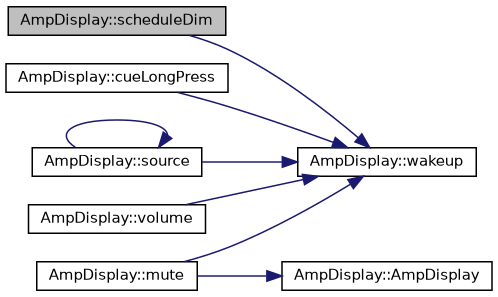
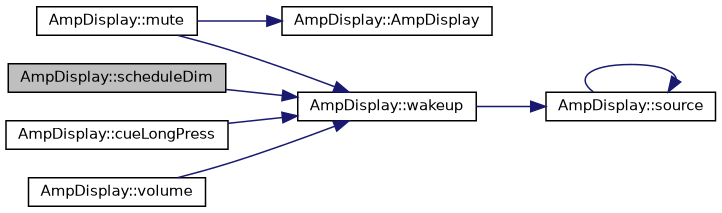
  digraph {
    rankdir=RL
    node [color=black fillcolor=white fontname=Helvetica fontsize=10 shape=record style=filled]
    edge [color=midnightblue dir=back fontname=Helvetica fontsize=10 labelfontname=Helvetica labelfontsize=10 style=solid]
    n1 [fillcolor=grey75 fontcolor=black height=0.2 label="AmpDisplay::scheduleDim" width=0.4]
    n2 [height=0.2 label="AmpDisplay::wakeup" width=0.4]
    n3 [height=0.2 label="AmpDisplay::cueLongPress" width=0.4]
    n4 [height=0.2 label="AmpDisplay::mute" width=0.4]
    n5 [height=0.2 label="AmpDisplay::source" width=0.4]
    n6 [height=0.2 label="AmpDisplay::volume" width=0.4]
    n7 [height=0.2 label="AmpDisplay::AmpDisplay" width=0.4]
    n2 -> n1
    n2 -> n3
    n2 -> n4
-   n2 -> n5
+   n5 -> n2
    n2 -> n6
    n5 -> n5
    n7 -> n4
  }
